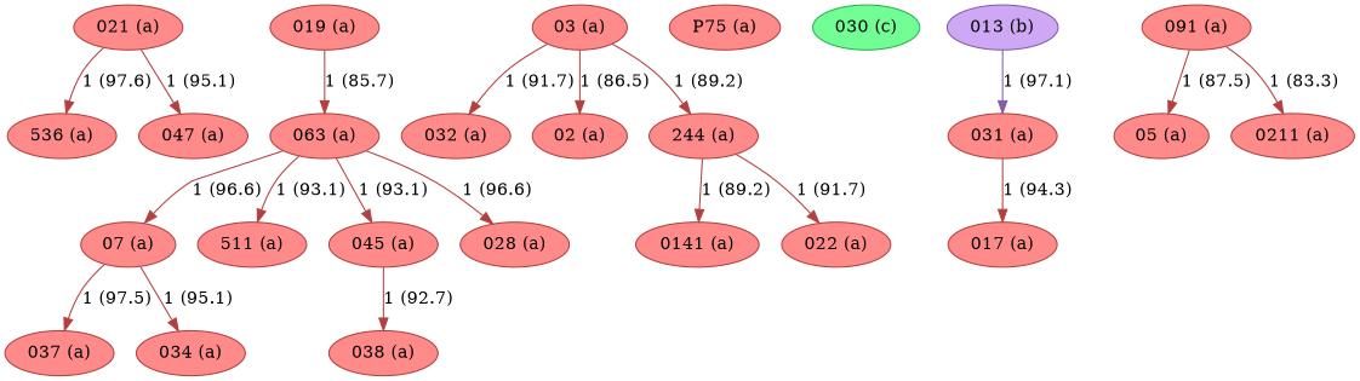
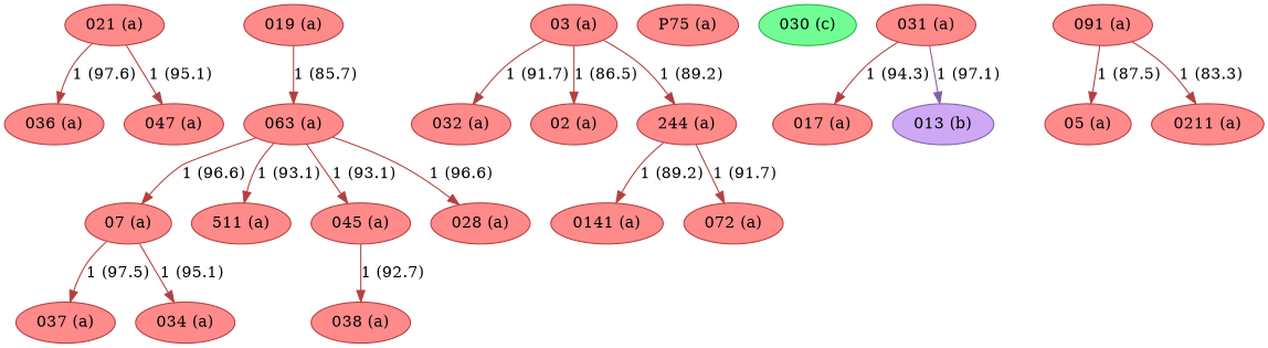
  strict digraph {
    node [color="#b43f3f" fillcolor="#FF8A8A" style=filled]
    edge [color="#b43f3f"]
    "021 (a)"
-   "036 (a)" [label="536 (a)"]
+   "036 (a)"
    "047 (a)"
    "07 (a)"
    "037 (a)"
    "034 (a)"
    "03 (a)"
    "032 (a)"
    "02 (a)"
    n10 [label="244 (a)"]
    "0141 (a)"
-   "022 (a)"
+   "022 (a)" [label="072 (a)"]
    "P75 (a)"
    "019 (a)"
    "063 (a)"
    n16 [label="511 (a)"]
    "045 (a)"
    "028 (a)"
    "038 (a)"
    "030 (c)" [color="#27b34a" fillcolor="#72FE95"]
    "031 (a)"
    "017 (a)"
    "013 (b)" [color="#835da9" fillcolor="#CEA8F4"]
    "091 (a)"
    "05 (a)"
    "0211 (a)"
    "021 (a)" -> "036 (a)" [label="1 (97.6)"]
    "021 (a)" -> "047 (a)" [label="1 (95.1)"]
    "07 (a)" -> "037 (a)" [label="1 (97.5)"]
    "07 (a)" -> "034 (a)" [label="1 (95.1)"]
    "03 (a)" -> "032 (a)" [label="1 (91.7)"]
    "03 (a)" -> "02 (a)" [label="1 (86.5)"]
    "03 (a)" -> n10 [label="1 (89.2)"]
    n10 -> "0141 (a)" [label="1 (89.2)"]
    n10 -> "022 (a)" [label="1 (91.7)"]
    "019 (a)" -> "063 (a)" [label="1 (85.7)"]
    "063 (a)" -> "07 (a)" [label="1 (96.6)"]
    "063 (a)" -> n16 [label="1 (93.1)"]
    "063 (a)" -> "045 (a)" [label="1 (93.1)"]
    "063 (a)" -> "028 (a)" [label="1 (96.6)"]
    "045 (a)" -> "038 (a)" [label="1 (92.7)"]
    "031 (a)" -> "017 (a)" [label="1 (94.3)"]
-   "013 (b)" -> "031 (a)" [color="#835da9" label="1 (97.1)"]
+   "031 (a)" -> "013 (b)" [color="#835da9" label="1 (97.1)"]
    "091 (a)" -> "05 (a)" [label="1 (87.5)"]
    "091 (a)" -> "0211 (a)" [label="1 (83.3)"]
  }
